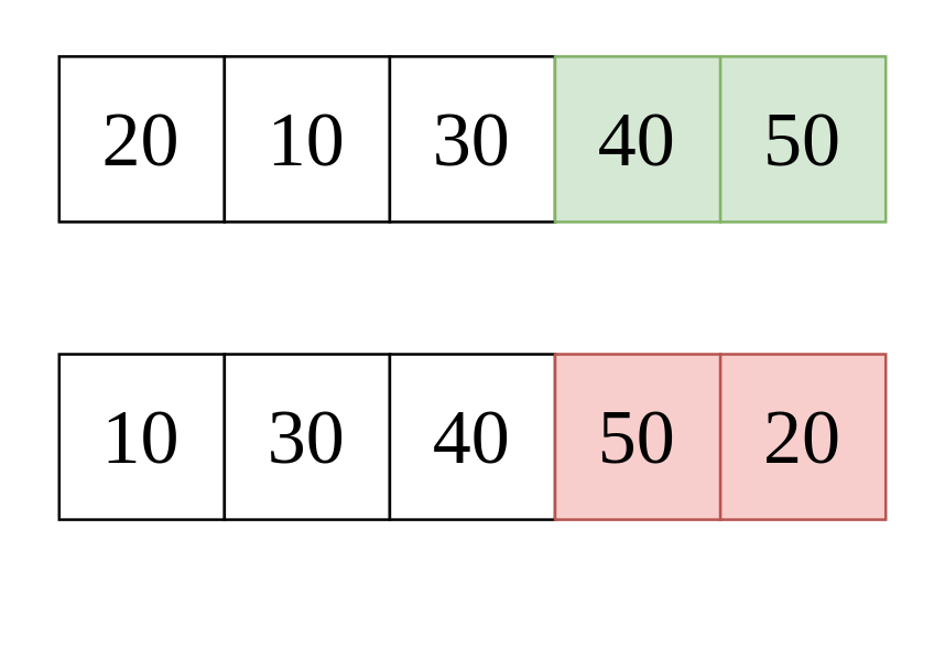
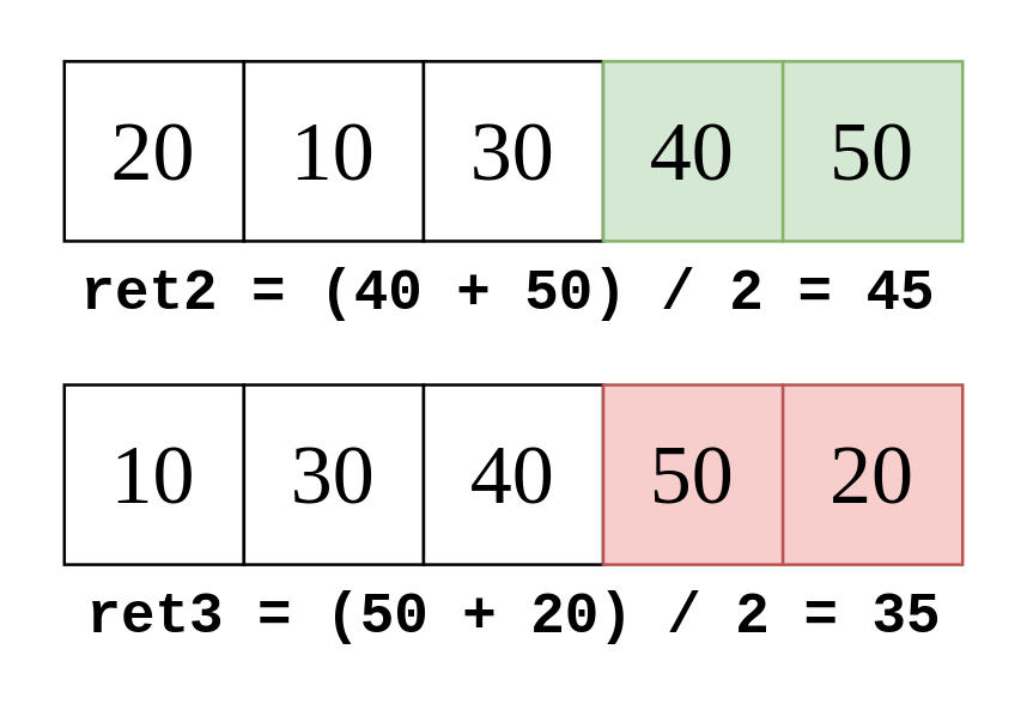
  <mxCell id="0" />
  <mxCell id="1" parent="0" />
  <mxCell id="2" value="10" style="whiteSpace=wrap;html=1;aspect=fixed;fontSize=28;fontFamily=DIN Alternate;" parent="1" vertex="1"><mxGeometry x="21" y="128" width="60" height="60" as="geometry" /></mxCell>
  <mxCell id="3" value="30" style="whiteSpace=wrap;html=1;aspect=fixed;fontSize=28;fontFamily=DIN Alternate;" parent="1" vertex="1"><mxGeometry x="81" y="128" width="60" height="60" as="geometry" /></mxCell>
  <mxCell id="4" value="40" style="whiteSpace=wrap;html=1;aspect=fixed;fontSize=28;fontFamily=DIN Alternate;" parent="1" vertex="1"><mxGeometry x="141" y="128" width="60" height="60" as="geometry" /></mxCell>
  <mxCell id="5" value="50" style="whiteSpace=wrap;html=1;aspect=fixed;fontSize=28;fontFamily=DIN Alternate;fillColor=#f8cecc;strokeColor=#b85450;" parent="1" vertex="1"><mxGeometry x="201" y="128" width="60" height="60" as="geometry" /></mxCell>
  <mxCell id="6" value="20" style="whiteSpace=wrap;html=1;aspect=fixed;fontSize=28;fontFamily=DIN Alternate;fillColor=#f8cecc;strokeColor=#b85450;" parent="1" vertex="1"><mxGeometry x="261" y="128" width="60" height="60" as="geometry" /></mxCell>
+ <mxCell id="7" value="ret3 = (50 + 20) / 2 = 35" style="text;html=1;align=center;verticalAlign=middle;whiteSpace=wrap;rounded=0;fontFamily=Courier New;fontStyle=1;fontSize=19;" parent="1" vertex="1"><mxGeometry x="22.5" y="191" width="297" height="30" as="geometry" /></mxCell>
  <mxCell id="8" value="20" style="whiteSpace=wrap;html=1;aspect=fixed;fontSize=28;fontFamily=DIN Alternate;" parent="1" vertex="1"><mxGeometry x="21" y="20" width="60" height="60" as="geometry" /></mxCell>
  <mxCell id="9" value="10" style="whiteSpace=wrap;html=1;aspect=fixed;fontSize=28;fontFamily=DIN Alternate;" parent="1" vertex="1"><mxGeometry x="81" y="20" width="60" height="60" as="geometry" /></mxCell>
  <mxCell id="10" value="30" style="whiteSpace=wrap;html=1;aspect=fixed;fontSize=28;fontFamily=DIN Alternate;" parent="1" vertex="1"><mxGeometry x="141" y="20" width="60" height="60" as="geometry" /></mxCell>
  <mxCell id="11" value="40" style="whiteSpace=wrap;html=1;aspect=fixed;fontSize=28;fontFamily=DIN Alternate;fillColor=#d5e8d4;strokeColor=#82b366;" parent="1" vertex="1"><mxGeometry x="201" y="20" width="60" height="60" as="geometry" /></mxCell>
  <mxCell id="12" value="50" style="whiteSpace=wrap;html=1;aspect=fixed;fontSize=28;fontFamily=DIN Alternate;fillColor=#d5e8d4;strokeColor=#82b366;" parent="1" vertex="1"><mxGeometry x="261" y="20" width="60" height="60" as="geometry" /></mxCell>
+ <mxCell id="13" value="ret2 = (40 + 50) / 2 = 45" style="text;html=1;align=center;verticalAlign=middle;whiteSpace=wrap;rounded=0;fontFamily=Courier New;fontStyle=1;fontSize=19;" vertex="1" parent="1"><mxGeometry x="20.5" y="83" width="297" height="30" as="geometry" /></mxCell>
